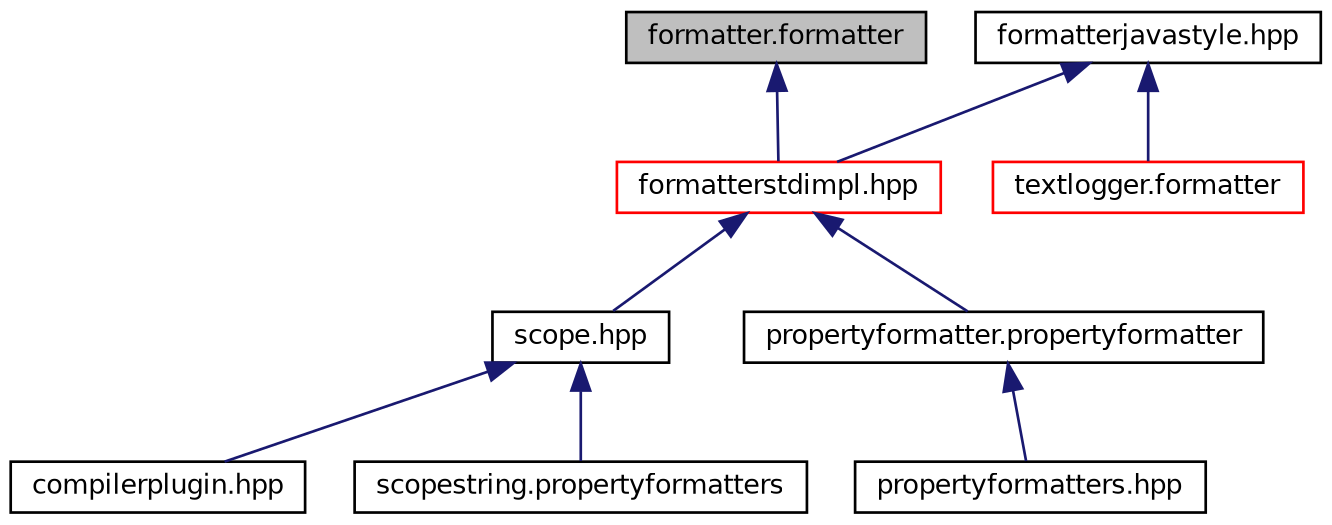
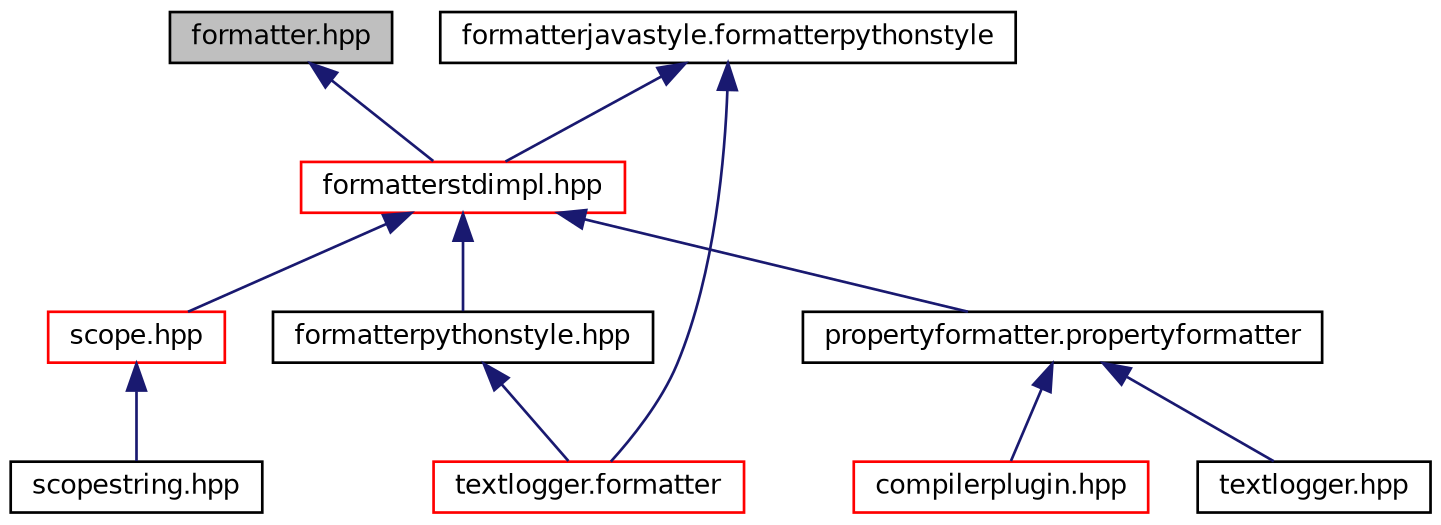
  digraph {
    node [color=black fillcolor=white fontname=Helvetica fontsize=10 shape=record style=filled]
    edge [color=midnightblue dir=back fontname=Helvetica fontsize=10 labelfontname=Helvetica labelfontsize=10 style=solid]
-   n1 [fillcolor=grey75 fontcolor=black height=0.2 label="formatter.formatter" width=0.4]
+   n1 [fillcolor=grey75 fontcolor=black height=0.2 label="formatter.hpp" width=0.4]
    n2 [color=red height=0.2 label="formatterstdimpl.hpp" width=0.4]
-   n3 [height=0.2 label="scope.hpp" width=0.4]
+   n3 [color=red height=0.2 label="scope.hpp" width=0.4]
+   n4 [height=0.2 label="formatterpythonstyle.hpp" width=0.4]
    n5 [height=0.2 label="propertyformatter.propertyformatter" width=0.4]
-   n6 [height=0.2 label="compilerplugin.hpp" width=0.4]
-   n7 [height=0.2 label="scopestring.propertyformatters" width=0.4]
-   n8 [height=0.2 label="formatterjavastyle.hpp" width=0.4]
+   n6 [color=red height=0.2 label="compilerplugin.hpp" width=0.4]
+   n7 [height=0.2 label="scopestring.hpp" width=0.4]
+   n8 [height=0.2 label="formatterjavastyle.formatterpythonstyle" width=0.4]
    n9 [color=red height=0.2 label="textlogger.formatter" width=0.4]
-   n10 [height=0.2 label="propertyformatters.hpp" width=0.4]
+   n10 [height=0.2 label="textlogger.hpp" width=0.4]
    n1 -> n2
    n2 -> n3
+   n2 -> n4
    n2 -> n5
-   n3 -> n6
+   n5 -> n6
    n3 -> n7
+   n4 -> n9
    n5 -> n10
    n8 -> n2
    n8 -> n9
  }
